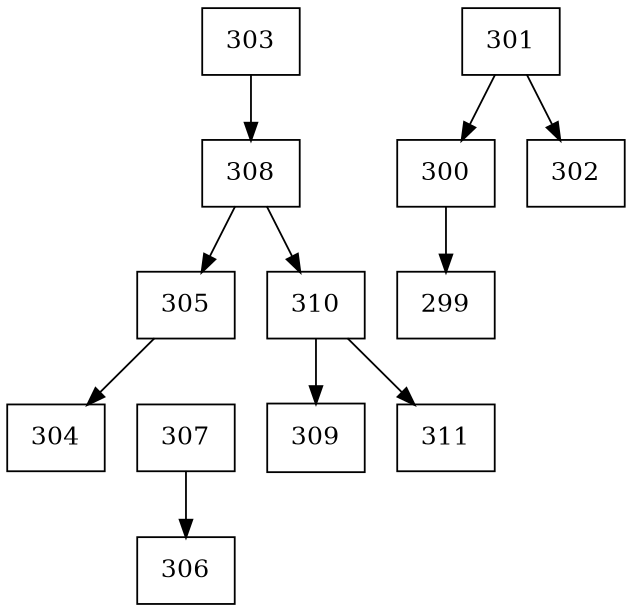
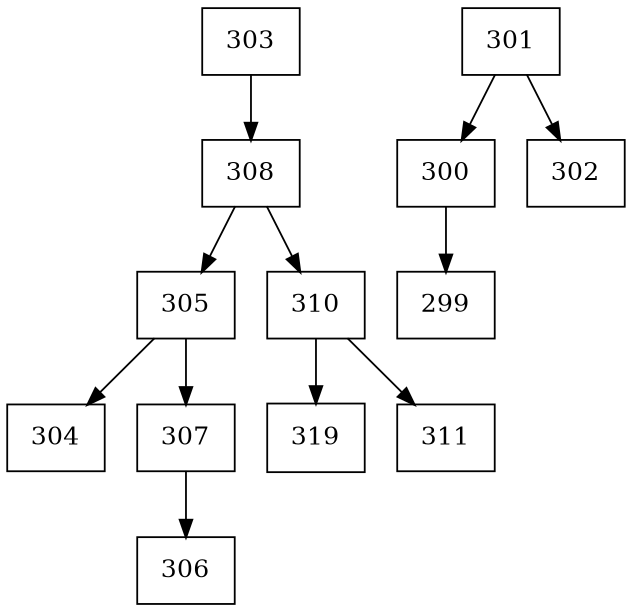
  digraph {
    concentrate=true
    rankdir=UD
    node [shape=record]
    n1 [label=303]
    n2 [label=308]
    n3 [label=301]
    n4 [label=300]
    n5 [label=302]
    n6 [label=305]
    n7 [label=310]
    n8 [label=299]
    n9 [label=304]
    n10 [label=307]
-   n11 [label=309]
+   n11 [label=319]
    n12 [label=311]
    n13 [label=306]
    n1 -> n2
    n2 -> n6
    n2 -> n7
    n3 -> n4
    n3 -> n5
    n4 -> n8
    n6 -> n9
+   n6 -> n10
    n7 -> n11
    n7 -> n12
    n10 -> n13
  }
